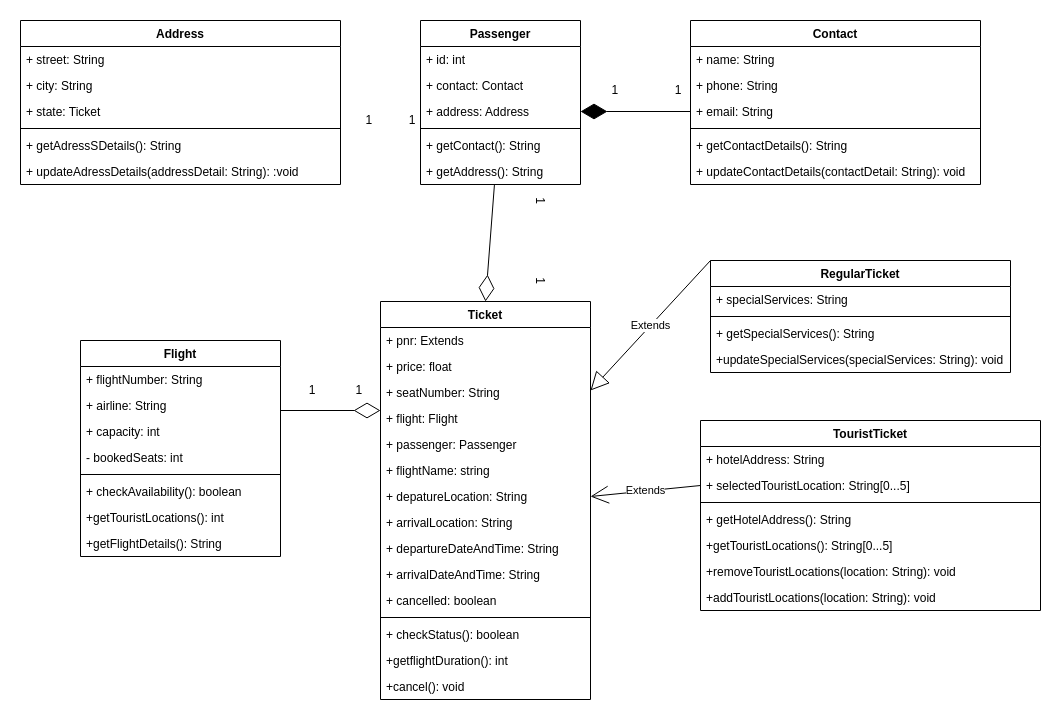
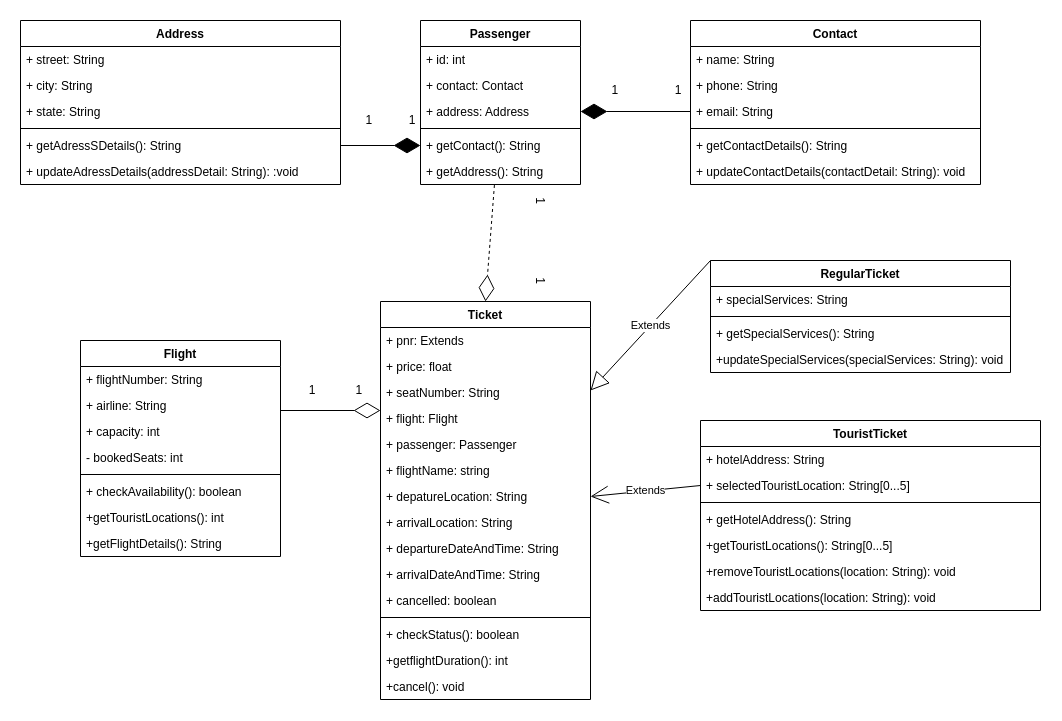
  <mxCell id="0" />
  <mxCell id="1" parent="0" />
  <mxCell id="2" value="Passenger" style="swimlane;fontStyle=1;align=center;verticalAlign=top;childLayout=stackLayout;horizontal=1;startSize=26;horizontalStack=0;resizeParent=1;resizeParentMax=0;resizeLast=0;collapsible=1;marginBottom=0;" vertex="1" parent="1"><mxGeometry x="420" y="20" width="160" height="164" as="geometry" /></mxCell>
  <mxCell id="3" value="+ id: int" style="text;strokeColor=none;fillColor=none;align=left;verticalAlign=top;spacingLeft=4;spacingRight=4;overflow=hidden;rotatable=0;points=[[0,0.5],[1,0.5]];portConstraint=eastwest;" vertex="1" parent="2"><mxGeometry y="26" width="160" height="26" as="geometry" /></mxCell>
  <mxCell id="4" value="+ contact: Contact" style="text;strokeColor=none;fillColor=none;align=left;verticalAlign=top;spacingLeft=4;spacingRight=4;overflow=hidden;rotatable=0;points=[[0,0.5],[1,0.5]];portConstraint=eastwest;" vertex="1" parent="2"><mxGeometry y="52" width="160" height="26" as="geometry" /></mxCell>
  <mxCell id="5" value="+ address: Address" style="text;strokeColor=none;fillColor=none;align=left;verticalAlign=top;spacingLeft=4;spacingRight=4;overflow=hidden;rotatable=0;points=[[0,0.5],[1,0.5]];portConstraint=eastwest;" vertex="1" parent="2"><mxGeometry y="78" width="160" height="26" as="geometry" /></mxCell>
  <mxCell id="6" value="" style="line;strokeWidth=1;fillColor=none;align=left;verticalAlign=middle;spacingTop=-1;spacingLeft=3;spacingRight=3;rotatable=0;labelPosition=right;points=[];portConstraint=eastwest;" vertex="1" parent="2"><mxGeometry y="104" width="160" height="8" as="geometry" /></mxCell>
  <mxCell id="7" value="+ getContact(): String" style="text;strokeColor=none;fillColor=none;align=left;verticalAlign=top;spacingLeft=4;spacingRight=4;overflow=hidden;rotatable=0;points=[[0,0.5],[1,0.5]];portConstraint=eastwest;" vertex="1" parent="2"><mxGeometry y="112" width="160" height="26" as="geometry" /></mxCell>
  <mxCell id="8" value="+ getAddress(): String" style="text;strokeColor=none;fillColor=none;align=left;verticalAlign=top;spacingLeft=4;spacingRight=4;overflow=hidden;rotatable=0;points=[[0,0.5],[1,0.5]];portConstraint=eastwest;" vertex="1" parent="2"><mxGeometry y="138" width="160" height="26" as="geometry" /></mxCell>
  <mxCell id="9" value="Ticket" style="swimlane;fontStyle=1;align=center;verticalAlign=top;childLayout=stackLayout;horizontal=1;startSize=26;horizontalStack=0;resizeParent=1;resizeParentMax=0;resizeLast=0;collapsible=1;marginBottom=0;" vertex="1" parent="1"><mxGeometry x="380" y="301" width="210" height="398" as="geometry" /></mxCell>
  <mxCell id="10" value="+ pnr: Extends" style="text;strokeColor=none;fillColor=none;align=left;verticalAlign=top;spacingLeft=4;spacingRight=4;overflow=hidden;rotatable=0;points=[[0,0.5],[1,0.5]];portConstraint=eastwest;" vertex="1" parent="9"><mxGeometry y="26" width="210" height="26" as="geometry" /></mxCell>
  <mxCell id="11" value="+ price: float" style="text;strokeColor=none;fillColor=none;align=left;verticalAlign=top;spacingLeft=4;spacingRight=4;overflow=hidden;rotatable=0;points=[[0,0.5],[1,0.5]];portConstraint=eastwest;" vertex="1" parent="9"><mxGeometry y="52" width="210" height="26" as="geometry" /></mxCell>
  <mxCell id="12" value="+ seatNumber: String" style="text;strokeColor=none;fillColor=none;align=left;verticalAlign=top;spacingLeft=4;spacingRight=4;overflow=hidden;rotatable=0;points=[[0,0.5],[1,0.5]];portConstraint=eastwest;" vertex="1" parent="9"><mxGeometry y="78" width="210" height="26" as="geometry" /></mxCell>
  <mxCell id="13" value="+ flight: Flight" style="text;strokeColor=none;fillColor=none;align=left;verticalAlign=top;spacingLeft=4;spacingRight=4;overflow=hidden;rotatable=0;points=[[0,0.5],[1,0.5]];portConstraint=eastwest;" vertex="1" parent="9"><mxGeometry y="104" width="210" height="26" as="geometry" /></mxCell>
  <mxCell id="14" value="+ passenger: Passenger" style="text;strokeColor=none;fillColor=none;align=left;verticalAlign=top;spacingLeft=4;spacingRight=4;overflow=hidden;rotatable=0;points=[[0,0.5],[1,0.5]];portConstraint=eastwest;" vertex="1" parent="9"><mxGeometry y="130" width="210" height="26" as="geometry" /></mxCell>
  <mxCell id="15" value="+ flightName: string&#10;" style="text;strokeColor=none;fillColor=none;align=left;verticalAlign=top;spacingLeft=4;spacingRight=4;overflow=hidden;rotatable=0;points=[[0,0.5],[1,0.5]];portConstraint=eastwest;" vertex="1" parent="9"><mxGeometry y="156" width="210" height="26" as="geometry" /></mxCell>
  <mxCell id="16" value="+ depatureLocation: String" style="text;strokeColor=none;fillColor=none;align=left;verticalAlign=top;spacingLeft=4;spacingRight=4;overflow=hidden;rotatable=0;points=[[0,0.5],[1,0.5]];portConstraint=eastwest;" vertex="1" parent="9"><mxGeometry y="182" width="210" height="26" as="geometry" /></mxCell>
  <mxCell id="17" value="+ arrivalLocation: String" style="text;strokeColor=none;fillColor=none;align=left;verticalAlign=top;spacingLeft=4;spacingRight=4;overflow=hidden;rotatable=0;points=[[0,0.5],[1,0.5]];portConstraint=eastwest;" vertex="1" parent="9"><mxGeometry y="208" width="210" height="26" as="geometry" /></mxCell>
  <mxCell id="18" value="+ departureDateAndTime: String" style="text;strokeColor=none;fillColor=none;align=left;verticalAlign=top;spacingLeft=4;spacingRight=4;overflow=hidden;rotatable=0;points=[[0,0.5],[1,0.5]];portConstraint=eastwest;" vertex="1" parent="9"><mxGeometry y="234" width="210" height="26" as="geometry" /></mxCell>
  <mxCell id="19" value="+ arrivalDateAndTime: String" style="text;strokeColor=none;fillColor=none;align=left;verticalAlign=top;spacingLeft=4;spacingRight=4;overflow=hidden;rotatable=0;points=[[0,0.5],[1,0.5]];portConstraint=eastwest;" vertex="1" parent="9"><mxGeometry y="260" width="210" height="26" as="geometry" /></mxCell>
  <mxCell id="20" value="+ cancelled: boolean" style="text;strokeColor=none;fillColor=none;align=left;verticalAlign=top;spacingLeft=4;spacingRight=4;overflow=hidden;rotatable=0;points=[[0,0.5],[1,0.5]];portConstraint=eastwest;" vertex="1" parent="9"><mxGeometry y="286" width="210" height="26" as="geometry" /></mxCell>
  <mxCell id="21" value="" style="line;strokeWidth=1;fillColor=none;align=left;verticalAlign=middle;spacingTop=-1;spacingLeft=3;spacingRight=3;rotatable=0;labelPosition=right;points=[];portConstraint=eastwest;" vertex="1" parent="9"><mxGeometry y="312" width="210" height="8" as="geometry" /></mxCell>
  <mxCell id="22" value="+ checkStatus(): boolean" style="text;strokeColor=none;fillColor=none;align=left;verticalAlign=top;spacingLeft=4;spacingRight=4;overflow=hidden;rotatable=0;points=[[0,0.5],[1,0.5]];portConstraint=eastwest;" vertex="1" parent="9"><mxGeometry y="320" width="210" height="26" as="geometry" /></mxCell>
  <mxCell id="23" value="+getflightDuration(): int" style="text;strokeColor=none;fillColor=none;align=left;verticalAlign=top;spacingLeft=4;spacingRight=4;overflow=hidden;rotatable=0;points=[[0,0.5],[1,0.5]];portConstraint=eastwest;" vertex="1" parent="9"><mxGeometry y="346" width="210" height="26" as="geometry" /></mxCell>
  <mxCell id="24" value="+cancel(): void" style="text;strokeColor=none;fillColor=none;align=left;verticalAlign=top;spacingLeft=4;spacingRight=4;overflow=hidden;rotatable=0;points=[[0,0.5],[1,0.5]];portConstraint=eastwest;" vertex="1" parent="9"><mxGeometry y="372" width="210" height="26" as="geometry" /></mxCell>
  <mxCell id="25" value="Flight" style="swimlane;fontStyle=1;align=center;verticalAlign=top;childLayout=stackLayout;horizontal=1;startSize=26;horizontalStack=0;resizeParent=1;resizeParentMax=0;resizeLast=0;collapsible=1;marginBottom=0;" vertex="1" parent="1"><mxGeometry x="80" y="340" width="200" height="216" as="geometry" /></mxCell>
  <mxCell id="26" value="+ flightNumber: String" style="text;strokeColor=none;fillColor=none;align=left;verticalAlign=top;spacingLeft=4;spacingRight=4;overflow=hidden;rotatable=0;points=[[0,0.5],[1,0.5]];portConstraint=eastwest;" vertex="1" parent="25"><mxGeometry y="26" width="200" height="26" as="geometry" /></mxCell>
  <mxCell id="27" value="+ airline: String" style="text;strokeColor=none;fillColor=none;align=left;verticalAlign=top;spacingLeft=4;spacingRight=4;overflow=hidden;rotatable=0;points=[[0,0.5],[1,0.5]];portConstraint=eastwest;" vertex="1" parent="25"><mxGeometry y="52" width="200" height="26" as="geometry" /></mxCell>
  <mxCell id="28" value="+ capacity: int" style="text;strokeColor=none;fillColor=none;align=left;verticalAlign=top;spacingLeft=4;spacingRight=4;overflow=hidden;rotatable=0;points=[[0,0.5],[1,0.5]];portConstraint=eastwest;" vertex="1" parent="25"><mxGeometry y="78" width="200" height="26" as="geometry" /></mxCell>
  <mxCell id="29" value="- bookedSeats: int&#10;" style="text;strokeColor=none;fillColor=none;align=left;verticalAlign=top;spacingLeft=4;spacingRight=4;overflow=hidden;rotatable=0;points=[[0,0.5],[1,0.5]];portConstraint=eastwest;" vertex="1" parent="25"><mxGeometry y="104" width="200" height="26" as="geometry" /></mxCell>
  <mxCell id="30" value="" style="line;strokeWidth=1;fillColor=none;align=left;verticalAlign=middle;spacingTop=-1;spacingLeft=3;spacingRight=3;rotatable=0;labelPosition=right;points=[];portConstraint=eastwest;" vertex="1" parent="25"><mxGeometry y="130" width="200" height="8" as="geometry" /></mxCell>
  <mxCell id="31" value="+ checkAvailability(): boolean" style="text;strokeColor=none;fillColor=none;align=left;verticalAlign=top;spacingLeft=4;spacingRight=4;overflow=hidden;rotatable=0;points=[[0,0.5],[1,0.5]];portConstraint=eastwest;" vertex="1" parent="25"><mxGeometry y="138" width="200" height="26" as="geometry" /></mxCell>
  <mxCell id="32" value="+getTouristLocations(): int" style="text;strokeColor=none;fillColor=none;align=left;verticalAlign=top;spacingLeft=4;spacingRight=4;overflow=hidden;rotatable=0;points=[[0,0.5],[1,0.5]];portConstraint=eastwest;" vertex="1" parent="25"><mxGeometry y="164" width="200" height="26" as="geometry" /></mxCell>
  <mxCell id="33" value="+getFlightDetails(): String" style="text;strokeColor=none;fillColor=none;align=left;verticalAlign=top;spacingLeft=4;spacingRight=4;overflow=hidden;rotatable=0;points=[[0,0.5],[1,0.5]];portConstraint=eastwest;" vertex="1" parent="25"><mxGeometry y="190" width="200" height="26" as="geometry" /></mxCell>
  <mxCell id="34" value="Contact" style="swimlane;fontStyle=1;align=center;verticalAlign=top;childLayout=stackLayout;horizontal=1;startSize=26;horizontalStack=0;resizeParent=1;resizeParentMax=0;resizeLast=0;collapsible=1;marginBottom=0;" vertex="1" parent="1"><mxGeometry x="690" y="20" width="290" height="164" as="geometry" /></mxCell>
  <mxCell id="35" value="+ name: String" style="text;strokeColor=none;fillColor=none;align=left;verticalAlign=top;spacingLeft=4;spacingRight=4;overflow=hidden;rotatable=0;points=[[0,0.5],[1,0.5]];portConstraint=eastwest;" vertex="1" parent="34"><mxGeometry y="26" width="290" height="26" as="geometry" /></mxCell>
  <mxCell id="36" value="+ phone: String" style="text;strokeColor=none;fillColor=none;align=left;verticalAlign=top;spacingLeft=4;spacingRight=4;overflow=hidden;rotatable=0;points=[[0,0.5],[1,0.5]];portConstraint=eastwest;" vertex="1" parent="34"><mxGeometry y="52" width="290" height="26" as="geometry" /></mxCell>
  <mxCell id="37" value="+ email: String" style="text;strokeColor=none;fillColor=none;align=left;verticalAlign=top;spacingLeft=4;spacingRight=4;overflow=hidden;rotatable=0;points=[[0,0.5],[1,0.5]];portConstraint=eastwest;" vertex="1" parent="34"><mxGeometry y="78" width="290" height="26" as="geometry" /></mxCell>
  <mxCell id="38" value="" style="line;strokeWidth=1;fillColor=none;align=left;verticalAlign=middle;spacingTop=-1;spacingLeft=3;spacingRight=3;rotatable=0;labelPosition=right;points=[];portConstraint=eastwest;" vertex="1" parent="34"><mxGeometry y="104" width="290" height="8" as="geometry" /></mxCell>
  <mxCell id="39" value="+ getContactDetails(): String" style="text;strokeColor=none;fillColor=none;align=left;verticalAlign=top;spacingLeft=4;spacingRight=4;overflow=hidden;rotatable=0;points=[[0,0.5],[1,0.5]];portConstraint=eastwest;" vertex="1" parent="34"><mxGeometry y="112" width="290" height="26" as="geometry" /></mxCell>
  <mxCell id="40" value="+ updateContactDetails(contactDetail: String): void" style="text;strokeColor=none;fillColor=none;align=left;verticalAlign=top;spacingLeft=4;spacingRight=4;overflow=hidden;rotatable=0;points=[[0,0.5],[1,0.5]];portConstraint=eastwest;" vertex="1" parent="34"><mxGeometry y="138" width="290" height="26" as="geometry" /></mxCell>
  <mxCell id="41" value="Address" style="swimlane;fontStyle=1;align=center;verticalAlign=top;childLayout=stackLayout;horizontal=1;startSize=26;horizontalStack=0;resizeParent=1;resizeParentMax=0;resizeLast=0;collapsible=1;marginBottom=0;" vertex="1" parent="1"><mxGeometry x="20" y="20" width="320" height="164" as="geometry" /></mxCell>
  <mxCell id="42" value="+ street: String" style="text;strokeColor=none;fillColor=none;align=left;verticalAlign=top;spacingLeft=4;spacingRight=4;overflow=hidden;rotatable=0;points=[[0,0.5],[1,0.5]];portConstraint=eastwest;" vertex="1" parent="41"><mxGeometry y="26" width="320" height="26" as="geometry" /></mxCell>
  <mxCell id="43" value="+ city: String" style="text;strokeColor=none;fillColor=none;align=left;verticalAlign=top;spacingLeft=4;spacingRight=4;overflow=hidden;rotatable=0;points=[[0,0.5],[1,0.5]];portConstraint=eastwest;" vertex="1" parent="41"><mxGeometry y="52" width="320" height="26" as="geometry" /></mxCell>
- <mxCell id="44" value="+ state: Ticket" style="text;strokeColor=none;fillColor=none;align=left;verticalAlign=top;spacingLeft=4;spacingRight=4;overflow=hidden;rotatable=0;points=[[0,0.5],[1,0.5]];portConstraint=eastwest;" vertex="1" parent="41"><mxGeometry y="78" width="320" height="26" as="geometry" /></mxCell>
+ <mxCell id="44" value="+ state: String" style="text;strokeColor=none;fillColor=none;align=left;verticalAlign=top;spacingLeft=4;spacingRight=4;overflow=hidden;rotatable=0;points=[[0,0.5],[1,0.5]];portConstraint=eastwest;" vertex="1" parent="41"><mxGeometry y="78" width="320" height="26" as="geometry" /></mxCell>
  <mxCell id="45" value="" style="line;strokeWidth=1;fillColor=none;align=left;verticalAlign=middle;spacingTop=-1;spacingLeft=3;spacingRight=3;rotatable=0;labelPosition=right;points=[];portConstraint=eastwest;" vertex="1" parent="41"><mxGeometry y="104" width="320" height="8" as="geometry" /></mxCell>
  <mxCell id="46" value="+ getAdressSDetails(): String" style="text;strokeColor=none;fillColor=none;align=left;verticalAlign=top;spacingLeft=4;spacingRight=4;overflow=hidden;rotatable=0;points=[[0,0.5],[1,0.5]];portConstraint=eastwest;" vertex="1" parent="41"><mxGeometry y="112" width="320" height="26" as="geometry" /></mxCell>
  <mxCell id="47" value="+ updateAdressDetails(addressDetail: String): :void" style="text;strokeColor=none;fillColor=none;align=left;verticalAlign=top;spacingLeft=4;spacingRight=4;overflow=hidden;rotatable=0;points=[[0,0.5],[1,0.5]];portConstraint=eastwest;" vertex="1" parent="41"><mxGeometry y="138" width="320" height="26" as="geometry" /></mxCell>
  <mxCell id="48" value="TouristTicket" style="swimlane;fontStyle=1;align=center;verticalAlign=top;childLayout=stackLayout;horizontal=1;startSize=26;horizontalStack=0;resizeParent=1;resizeParentMax=0;resizeLast=0;collapsible=1;marginBottom=0;" vertex="1" parent="1"><mxGeometry x="700" y="420" width="340" height="190" as="geometry" /></mxCell>
  <mxCell id="49" value="+ hotelAddress: String" style="text;strokeColor=none;fillColor=none;align=left;verticalAlign=top;spacingLeft=4;spacingRight=4;overflow=hidden;rotatable=0;points=[[0,0.5],[1,0.5]];portConstraint=eastwest;" vertex="1" parent="48"><mxGeometry y="26" width="340" height="26" as="geometry" /></mxCell>
  <mxCell id="50" value="+ selectedTouristLocation: String[0...5]" style="text;strokeColor=none;fillColor=none;align=left;verticalAlign=top;spacingLeft=4;spacingRight=4;overflow=hidden;rotatable=0;points=[[0,0.5],[1,0.5]];portConstraint=eastwest;" vertex="1" parent="48"><mxGeometry y="52" width="340" height="26" as="geometry" /></mxCell>
  <mxCell id="51" value="" style="line;strokeWidth=1;fillColor=none;align=left;verticalAlign=middle;spacingTop=-1;spacingLeft=3;spacingRight=3;rotatable=0;labelPosition=right;points=[];portConstraint=eastwest;" vertex="1" parent="48"><mxGeometry y="78" width="340" height="8" as="geometry" /></mxCell>
  <mxCell id="52" value="+ getHotelAddress(): String" style="text;strokeColor=none;fillColor=none;align=left;verticalAlign=top;spacingLeft=4;spacingRight=4;overflow=hidden;rotatable=0;points=[[0,0.5],[1,0.5]];portConstraint=eastwest;" vertex="1" parent="48"><mxGeometry y="86" width="340" height="26" as="geometry" /></mxCell>
  <mxCell id="53" value="+getTouristLocations(): String[0...5]" style="text;strokeColor=none;fillColor=none;align=left;verticalAlign=top;spacingLeft=4;spacingRight=4;overflow=hidden;rotatable=0;points=[[0,0.5],[1,0.5]];portConstraint=eastwest;" vertex="1" parent="48"><mxGeometry y="112" width="340" height="26" as="geometry" /></mxCell>
  <mxCell id="54" value="+removeTouristLocations(location: String): void" style="text;strokeColor=none;fillColor=none;align=left;verticalAlign=top;spacingLeft=4;spacingRight=4;overflow=hidden;rotatable=0;points=[[0,0.5],[1,0.5]];portConstraint=eastwest;" vertex="1" parent="48"><mxGeometry y="138" width="340" height="26" as="geometry" /></mxCell>
  <mxCell id="55" value="+addTouristLocations(location: String): void" style="text;strokeColor=none;fillColor=none;align=left;verticalAlign=top;spacingLeft=4;spacingRight=4;overflow=hidden;rotatable=0;points=[[0,0.5],[1,0.5]];portConstraint=eastwest;" vertex="1" parent="48"><mxGeometry y="164" width="340" height="26" as="geometry" /></mxCell>
  <mxCell id="56" value="RegularTicket" style="swimlane;fontStyle=1;align=center;verticalAlign=top;childLayout=stackLayout;horizontal=1;startSize=26;horizontalStack=0;resizeParent=1;resizeParentMax=0;resizeLast=0;collapsible=1;marginBottom=0;" vertex="1" parent="1"><mxGeometry x="710" y="260" width="300" height="112" as="geometry" /></mxCell>
  <mxCell id="57" value="+ specialServices: String" style="text;strokeColor=none;fillColor=none;align=left;verticalAlign=top;spacingLeft=4;spacingRight=4;overflow=hidden;rotatable=0;points=[[0,0.5],[1,0.5]];portConstraint=eastwest;" vertex="1" parent="56"><mxGeometry y="26" width="300" height="26" as="geometry" /></mxCell>
  <mxCell id="58" value="" style="line;strokeWidth=1;fillColor=none;align=left;verticalAlign=middle;spacingTop=-1;spacingLeft=3;spacingRight=3;rotatable=0;labelPosition=right;points=[];portConstraint=eastwest;" vertex="1" parent="56"><mxGeometry y="52" width="300" height="8" as="geometry" /></mxCell>
  <mxCell id="59" value="+ getSpecialServices(): String" style="text;strokeColor=none;fillColor=none;align=left;verticalAlign=top;spacingLeft=4;spacingRight=4;overflow=hidden;rotatable=0;points=[[0,0.5],[1,0.5]];portConstraint=eastwest;" vertex="1" parent="56"><mxGeometry y="60" width="300" height="26" as="geometry" /></mxCell>
  <mxCell id="60" value="+updateSpecialServices(specialServices: String): void" style="text;strokeColor=none;fillColor=none;align=left;verticalAlign=top;spacingLeft=4;spacingRight=4;overflow=hidden;rotatable=0;points=[[0,0.5],[1,0.5]];portConstraint=eastwest;" vertex="1" parent="56"><mxGeometry y="86" width="300" height="26" as="geometry" /></mxCell>
  <mxCell id="61" value="Extends" style="endArrow=block;endSize=16;endFill=0;html=1;exitX=0;exitY=0;exitDx=0;exitDy=0;" edge="1" parent="1" source="56"><mxGeometry width="160" relative="1" as="geometry"><mxPoint x="706" y="260" as="sourcePoint" /><mxPoint x="590" y="390" as="targetPoint" /></mxGeometry></mxCell>
  <mxCell id="62" value="Extends" style="endArrow=open;endSize=16;endFill=0;html=1;exitX=0;exitY=0.5;exitDx=0;exitDy=0;entryX=1;entryY=0.5;entryDx=0;entryDy=0;" edge="1" parent="1" source="50" target="16"><mxGeometry width="160" relative="1" as="geometry"><mxPoint x="720" y="270" as="sourcePoint" /><mxPoint x="600" y="400" as="targetPoint" /></mxGeometry></mxCell>
  <mxCell id="63" value="" style="endArrow=diamondThin;endFill=0;endSize=24;html=1;" edge="1" parent="1"><mxGeometry width="160" relative="1" as="geometry"><mxPoint x="280" y="410" as="sourcePoint" /><mxPoint x="380" y="410" as="targetPoint" /></mxGeometry></mxCell>
+ <mxCell id="64" value="" style="endArrow=diamondThin;endFill=1;endSize=24;html=1;exitX=1;exitY=0.5;exitDx=0;exitDy=0;entryX=0;entryY=0.5;entryDx=0;entryDy=0;" edge="1" parent="1" source="46" target="7"><mxGeometry width="160" relative="1" as="geometry"><mxPoint x="310" y="140" as="sourcePoint" /><mxPoint x="410" y="145" as="targetPoint" /></mxGeometry></mxCell>
  <mxCell id="65" value="" style="endArrow=diamondThin;endFill=1;endSize=24;html=1;exitX=0;exitY=0.5;exitDx=0;exitDy=0;entryX=1;entryY=0.5;entryDx=0;entryDy=0;" edge="1" parent="1" source="37" target="5"><mxGeometry width="160" relative="1" as="geometry"><mxPoint x="350" y="155" as="sourcePoint" /><mxPoint x="450" y="155" as="targetPoint" /></mxGeometry></mxCell>
- <mxCell id="66" value="" style="endArrow=diamondThin;endFill=0;endSize=24;html=1;entryX=0.5;entryY=0;entryDx=0;entryDy=0;exitX=0.462;exitY=1.021;exitDx=0;exitDy=0;exitPerimeter=0;" edge="1" parent="1" source="8" target="9"><mxGeometry width="160" relative="1" as="geometry"><mxPoint x="510" y="190" as="sourcePoint" /><mxPoint x="540" y="240" as="targetPoint" /></mxGeometry></mxCell>
+ <mxCell id="66" value="" style="endArrow=diamondThin;endFill=0;endSize=24;html=1;entryX=0.5;entryY=0;entryDx=0;entryDy=0;exitX=0.462;exitY=1.021;exitDx=0;exitDy=0;exitPerimeter=0;dashed=1;" edge="1" parent="1" source="8" target="9"><mxGeometry width="160" relative="1" as="geometry"><mxPoint x="510" y="190" as="sourcePoint" /><mxPoint x="540" y="240" as="targetPoint" /></mxGeometry></mxCell>
  <mxCell id="67" value="1&amp;nbsp; &amp;nbsp; &amp;nbsp; &amp;nbsp; &amp;nbsp; &amp;nbsp;1" style="text;html=1;resizable=0;autosize=1;align=center;verticalAlign=middle;points=[];fillColor=none;strokeColor=none;rounded=0;" vertex="1" parent="1"><mxGeometry x="360" y="110" width="60" height="20" as="geometry" /></mxCell>
  <mxCell id="68" value="1&amp;nbsp; &amp;nbsp; &amp;nbsp; &amp;nbsp; &amp;nbsp; &amp;nbsp; 1" style="text;html=1;resizable=0;autosize=1;align=center;verticalAlign=middle;points=[];fillColor=none;strokeColor=none;rounded=0;" vertex="1" parent="1"><mxGeometry x="300" y="380" width="70" height="20" as="geometry" /></mxCell>
  <mxCell id="69" value="1&amp;nbsp; &amp;nbsp; &amp;nbsp; &amp;nbsp; &amp;nbsp; &amp;nbsp; &amp;nbsp; &amp;nbsp; &amp;nbsp; &amp;nbsp; &amp;nbsp; 1" style="text;html=1;resizable=0;autosize=1;align=center;verticalAlign=middle;points=[];fillColor=none;strokeColor=none;rounded=0;rotation=90;" vertex="1" parent="1"><mxGeometry x="490" y="230" width="100" height="20" as="geometry" /></mxCell>
  <mxCell id="70" value="1&amp;nbsp; &amp;nbsp; &amp;nbsp; &amp;nbsp; &amp;nbsp; &amp;nbsp; &amp;nbsp; &amp;nbsp; &amp;nbsp;1" style="text;html=1;resizable=0;autosize=1;align=center;verticalAlign=middle;points=[];fillColor=none;strokeColor=none;rounded=0;" vertex="1" parent="1"><mxGeometry x="606" y="80" width="80" height="20" as="geometry" /></mxCell>
